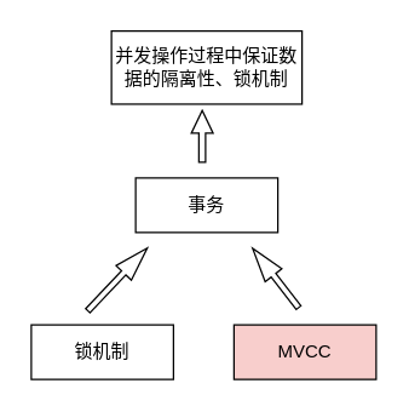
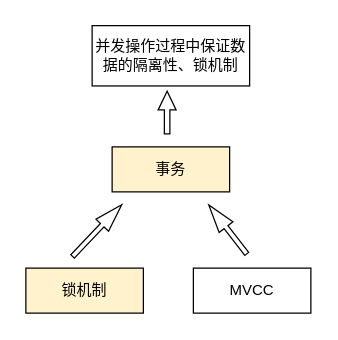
  <mxCell id="0" />
  <mxCell id="1" parent="0" />
- <mxCell id="2" value="事务" style="rounded=0;whiteSpace=wrap;html=1;" vertex="1" parent="1"><mxGeometry x="89" y="117" width="94" height="36" as="geometry" /></mxCell>
- <mxCell id="3" value="锁机制" style="rounded=0;whiteSpace=wrap;html=1;" vertex="1" parent="1"><mxGeometry x="20" y="214" width="94" height="36" as="geometry" /></mxCell>
- <mxCell id="4" value="MVCC" style="rounded=0;whiteSpace=wrap;html=1;fillColor=#f8cecc;" vertex="1" parent="1"><mxGeometry x="154" y="214" width="94" height="36" as="geometry" /></mxCell>
+ <mxCell id="2" value="事务" style="rounded=0;whiteSpace=wrap;html=1;fillColor=#fff2cc;" vertex="1" parent="1"><mxGeometry x="89" y="117" width="94" height="36" as="geometry" /></mxCell>
+ <mxCell id="3" value="锁机制" style="rounded=0;whiteSpace=wrap;html=1;fillColor=#fff2cc;" vertex="1" parent="1"><mxGeometry x="20" y="214" width="94" height="36" as="geometry" /></mxCell>
+ <mxCell id="4" value="MVCC" style="rounded=0;whiteSpace=wrap;html=1;" vertex="1" parent="1"><mxGeometry x="154" y="214" width="94" height="36" as="geometry" /></mxCell>
  <mxCell id="5" value="" style="shape=flexArrow;endArrow=classic;html=1;rounded=0;width=3.938;endSize=7.182;endWidth=8.964;" edge="1" parent="1"><mxGeometry width="50" height="50" relative="1" as="geometry"><mxPoint x="57" y="205" as="sourcePoint" /><mxPoint x="97" y="163" as="targetPoint" /></mxGeometry></mxCell>
  <mxCell id="6" value="" style="shape=flexArrow;endArrow=classic;html=1;rounded=0;width=3.938;endSize=7.182;endWidth=8.964;" edge="1" parent="1"><mxGeometry width="50" height="50" relative="1" as="geometry"><mxPoint x="197" y="203" as="sourcePoint" /><mxPoint x="166" y="163" as="targetPoint" /></mxGeometry></mxCell>
  <mxCell id="7" value="" style="shape=flexArrow;endArrow=classic;html=1;rounded=0;width=4.423;endSize=4.663;endWidth=8.964;" edge="1" parent="1"><mxGeometry width="50" height="50" relative="1" as="geometry"><mxPoint x="133" y="107" as="sourcePoint" /><mxPoint x="133" y="72" as="targetPoint" /></mxGeometry></mxCell>
  <mxCell id="8" value="并发操作过程中保证数据的隔离性、锁机制" style="rounded=0;whiteSpace=wrap;html=1;" vertex="1" parent="1"><mxGeometry x="73" y="20" width="126" height="48.26" as="geometry" /></mxCell>
